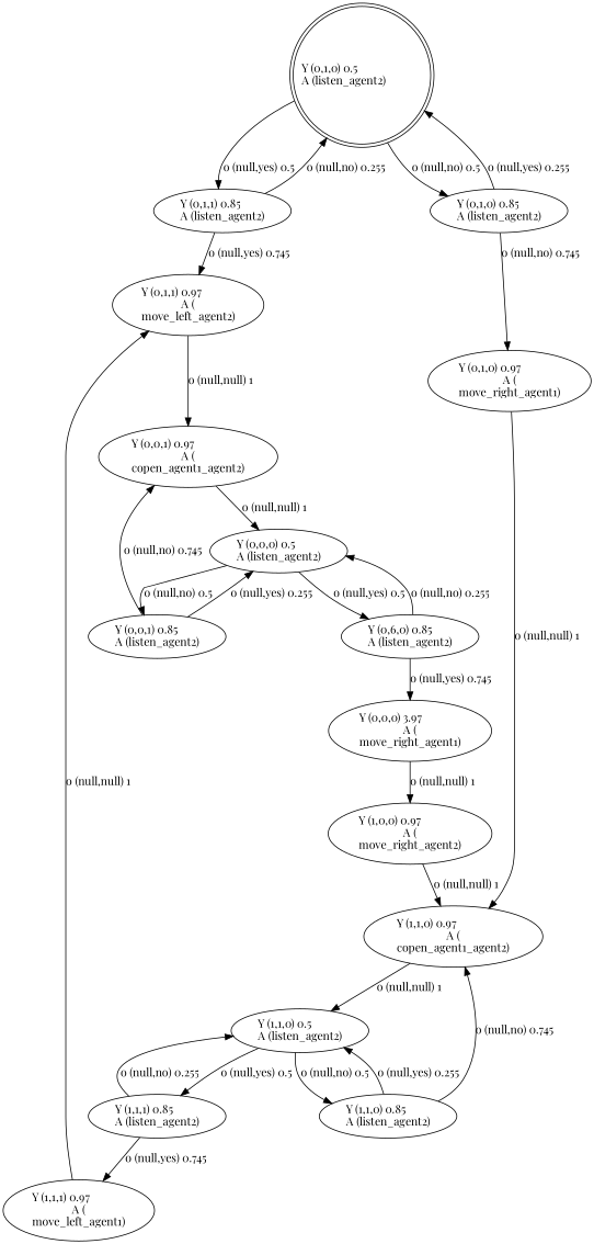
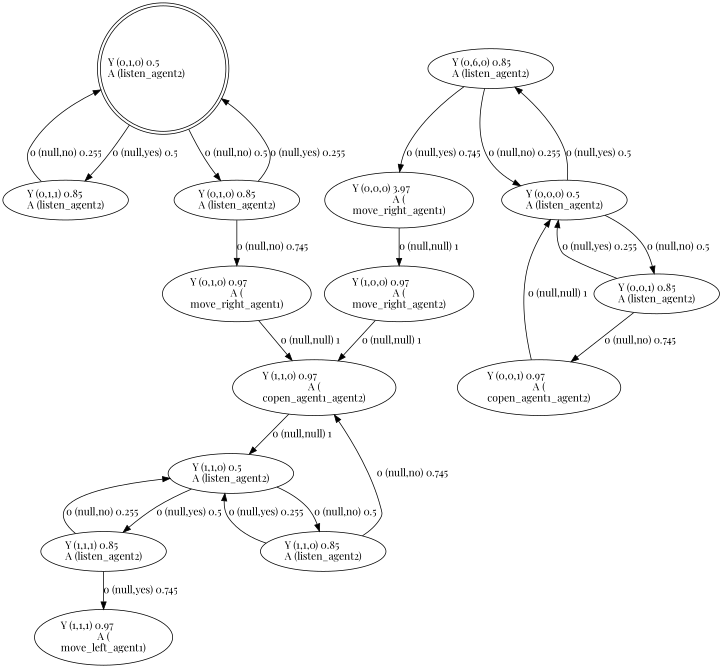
  digraph {
    fontname="Playfair Display"
    node [fontname="Playfair Display"]
    edge [fontname="Playfair Display"]
    n1 [label="Y (0,1,0) 0.5\lA (listen_agent2)\l" labeljust=l shape=doublecircle]
    n2 [label="Y (0,1,1) 0.85\lA (listen_agent2)\l"]
    n3 [label="Y (0,1,0) 0.85\lA (listen_agent2)\l"]
-   n4 [label="Y (0,1,1) 0.97\lA (\nmove_left_agent2)\l"]
    n5 [label="Y (0,1,0) 0.97\lA (\nmove_right_agent1)\l"]
    n6 [label="Y (0,0,0) 0.5\lA (listen_agent2)\l"]
    n7 [label="Y (0,6,0) 0.85\lA (listen_agent2)\l"]
    n8 [label="Y (0,0,1) 0.85\lA (listen_agent2)\l"]
    n9 [label="Y (0,0,0) 3.97\lA (\nmove_right_agent1)\l"]
    n10 [label="Y (0,0,1) 0.97\lA (\ncopen_agent1_agent2)\l"]
    n11 [label="Y (1,1,0) 0.97\lA (\ncopen_agent1_agent2)\l"]
    n12 [label="Y (1,1,0) 0.5\lA (listen_agent2)\l"]
    n13 [label="Y (1,1,0) 0.85\lA (listen_agent2)\l"]
    n14 [label="Y (1,1,1) 0.85\lA (listen_agent2)\l"]
    n15 [label="Y (1,0,0) 0.97\lA (\nmove_right_agent2)\l"]
    n16 [label="Y (1,1,1) 0.97\lA (\nmove_left_agent1)\l"]
    n1 -> n2 [label="o (null,yes) 0.5\l"]
    n1 -> n3 [label="o (null,no) 0.5\l"]
    n2 -> n1 [label="o (null,no) 0.255\l"]
-   n2 -> n4 [label="o (null,yes) 0.745\l"]
    n3 -> n1 [label="o (null,yes) 0.255\l"]
    n3 -> n5 [label="o (null,no) 0.745\l"]
-   n4 -> n10 [label="o (null,null) 1\l"]
    n5 -> n11 [label="o (null,null) 1\l"]
    n6 -> n7 [label="o (null,yes) 0.5\l"]
    n6 -> n8 [label="o (null,no) 0.5\l"]
    n7 -> n6 [label="o (null,no) 0.255\l"]
    n7 -> n9 [label="o (null,yes) 0.745\l"]
    n8 -> n6 [label="o (null,yes) 0.255\l"]
    n8 -> n10 [label="o (null,no) 0.745\l"]
    n9 -> n15 [label="o (null,null) 1\l"]
    n10 -> n6 [label="o (null,null) 1\l"]
    n11 -> n12 [label="o (null,null) 1\l"]
    n12 -> n13 [label="o (null,no) 0.5\l"]
    n12 -> n14 [label="o (null,yes) 0.5\l"]
    n13 -> n11 [label="o (null,no) 0.745\l"]
    n13 -> n12 [label="o (null,yes) 0.255\l"]
    n14 -> n12 [label="o (null,no) 0.255\l"]
    n14 -> n16 [label="o (null,yes) 0.745\l"]
    n15 -> n11 [label="o (null,null) 1\l"]
-   n16 -> n4 [label="o (null,null) 1\l"]
  }
